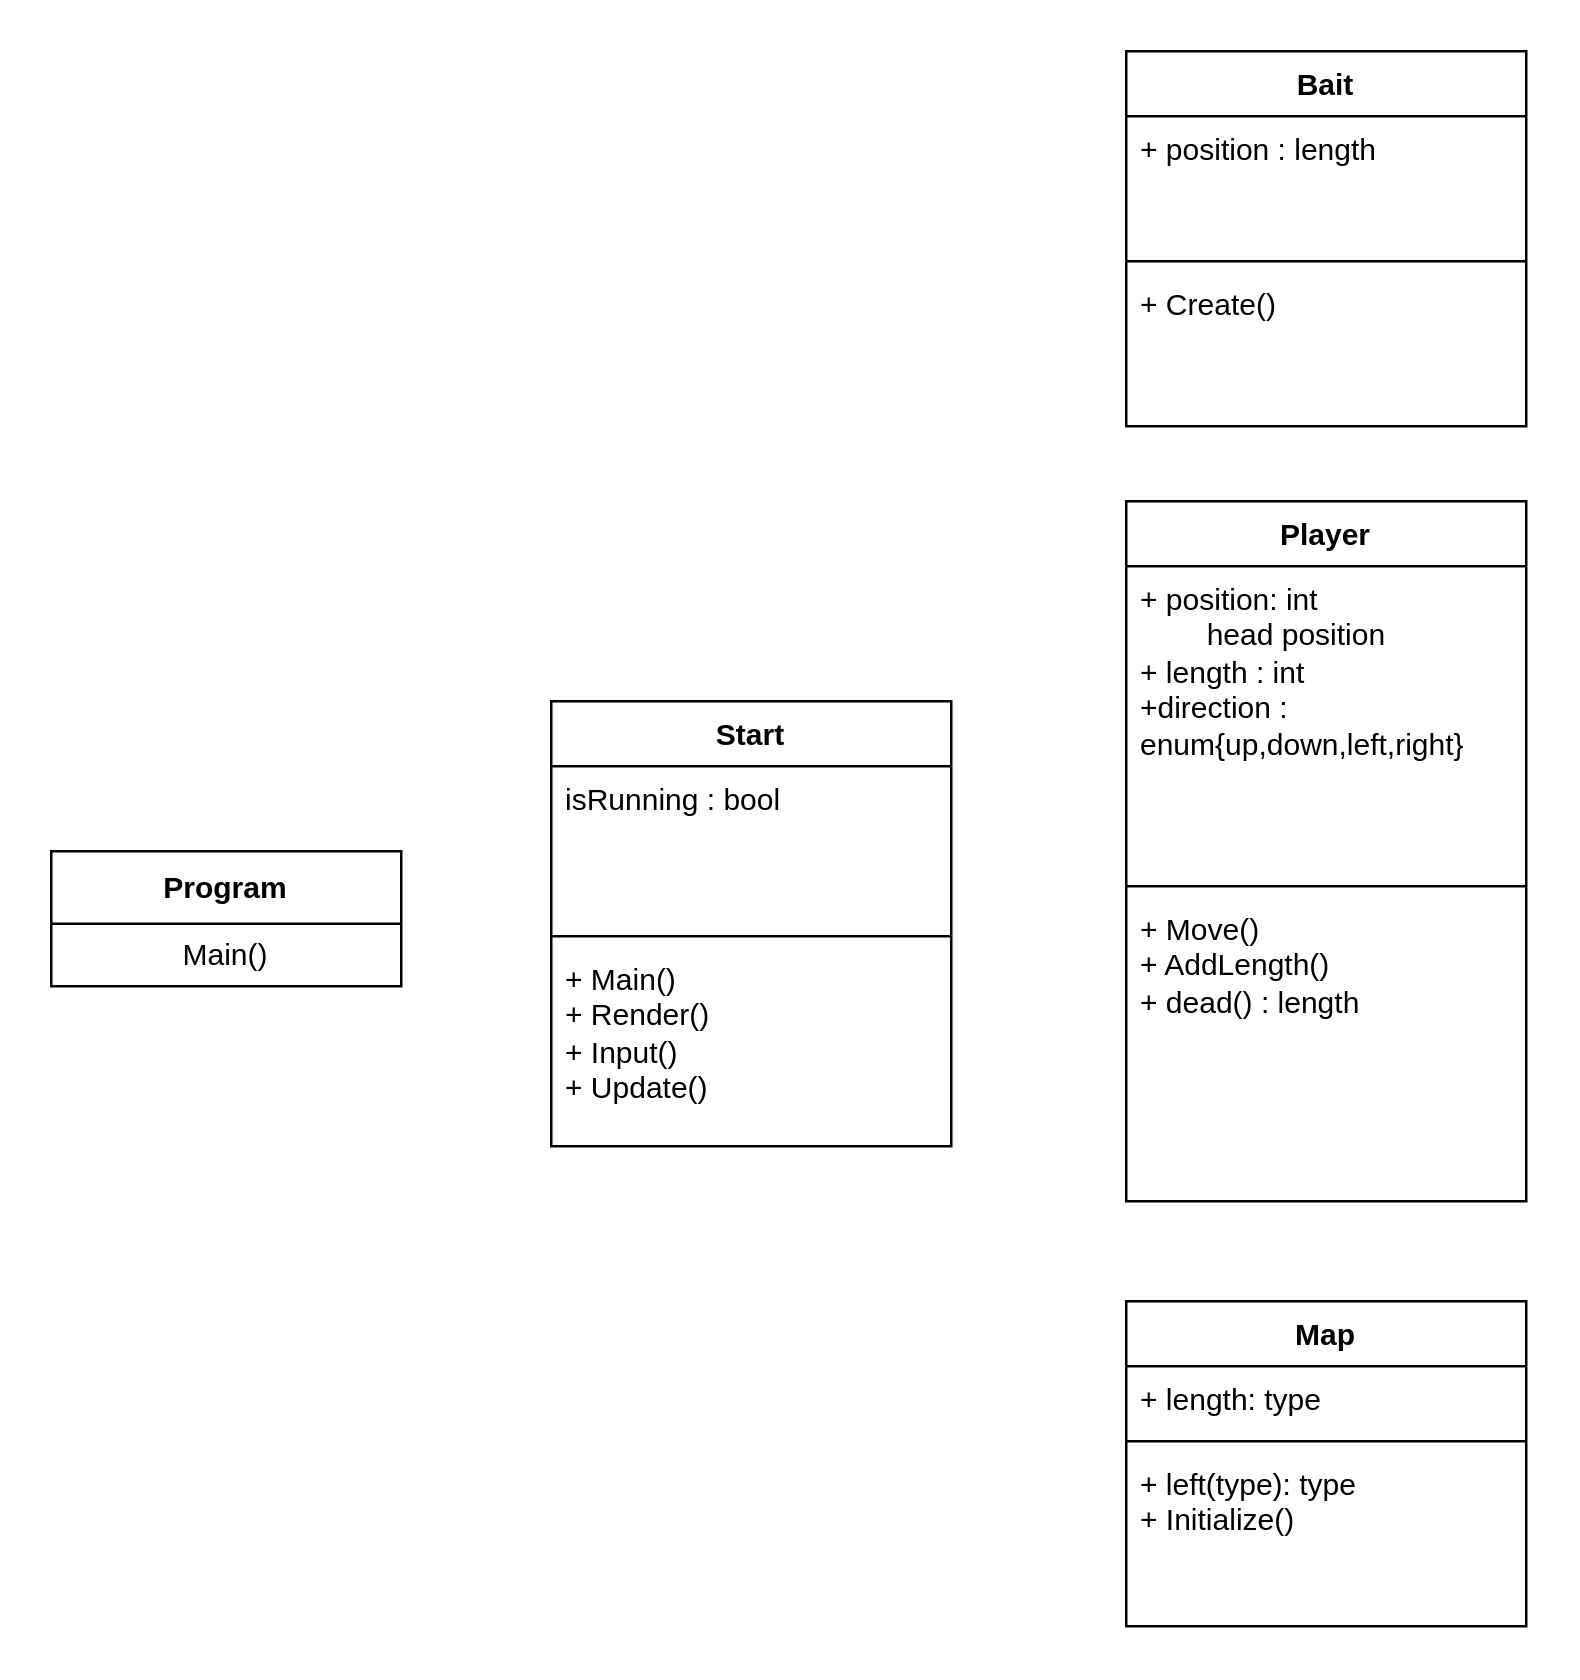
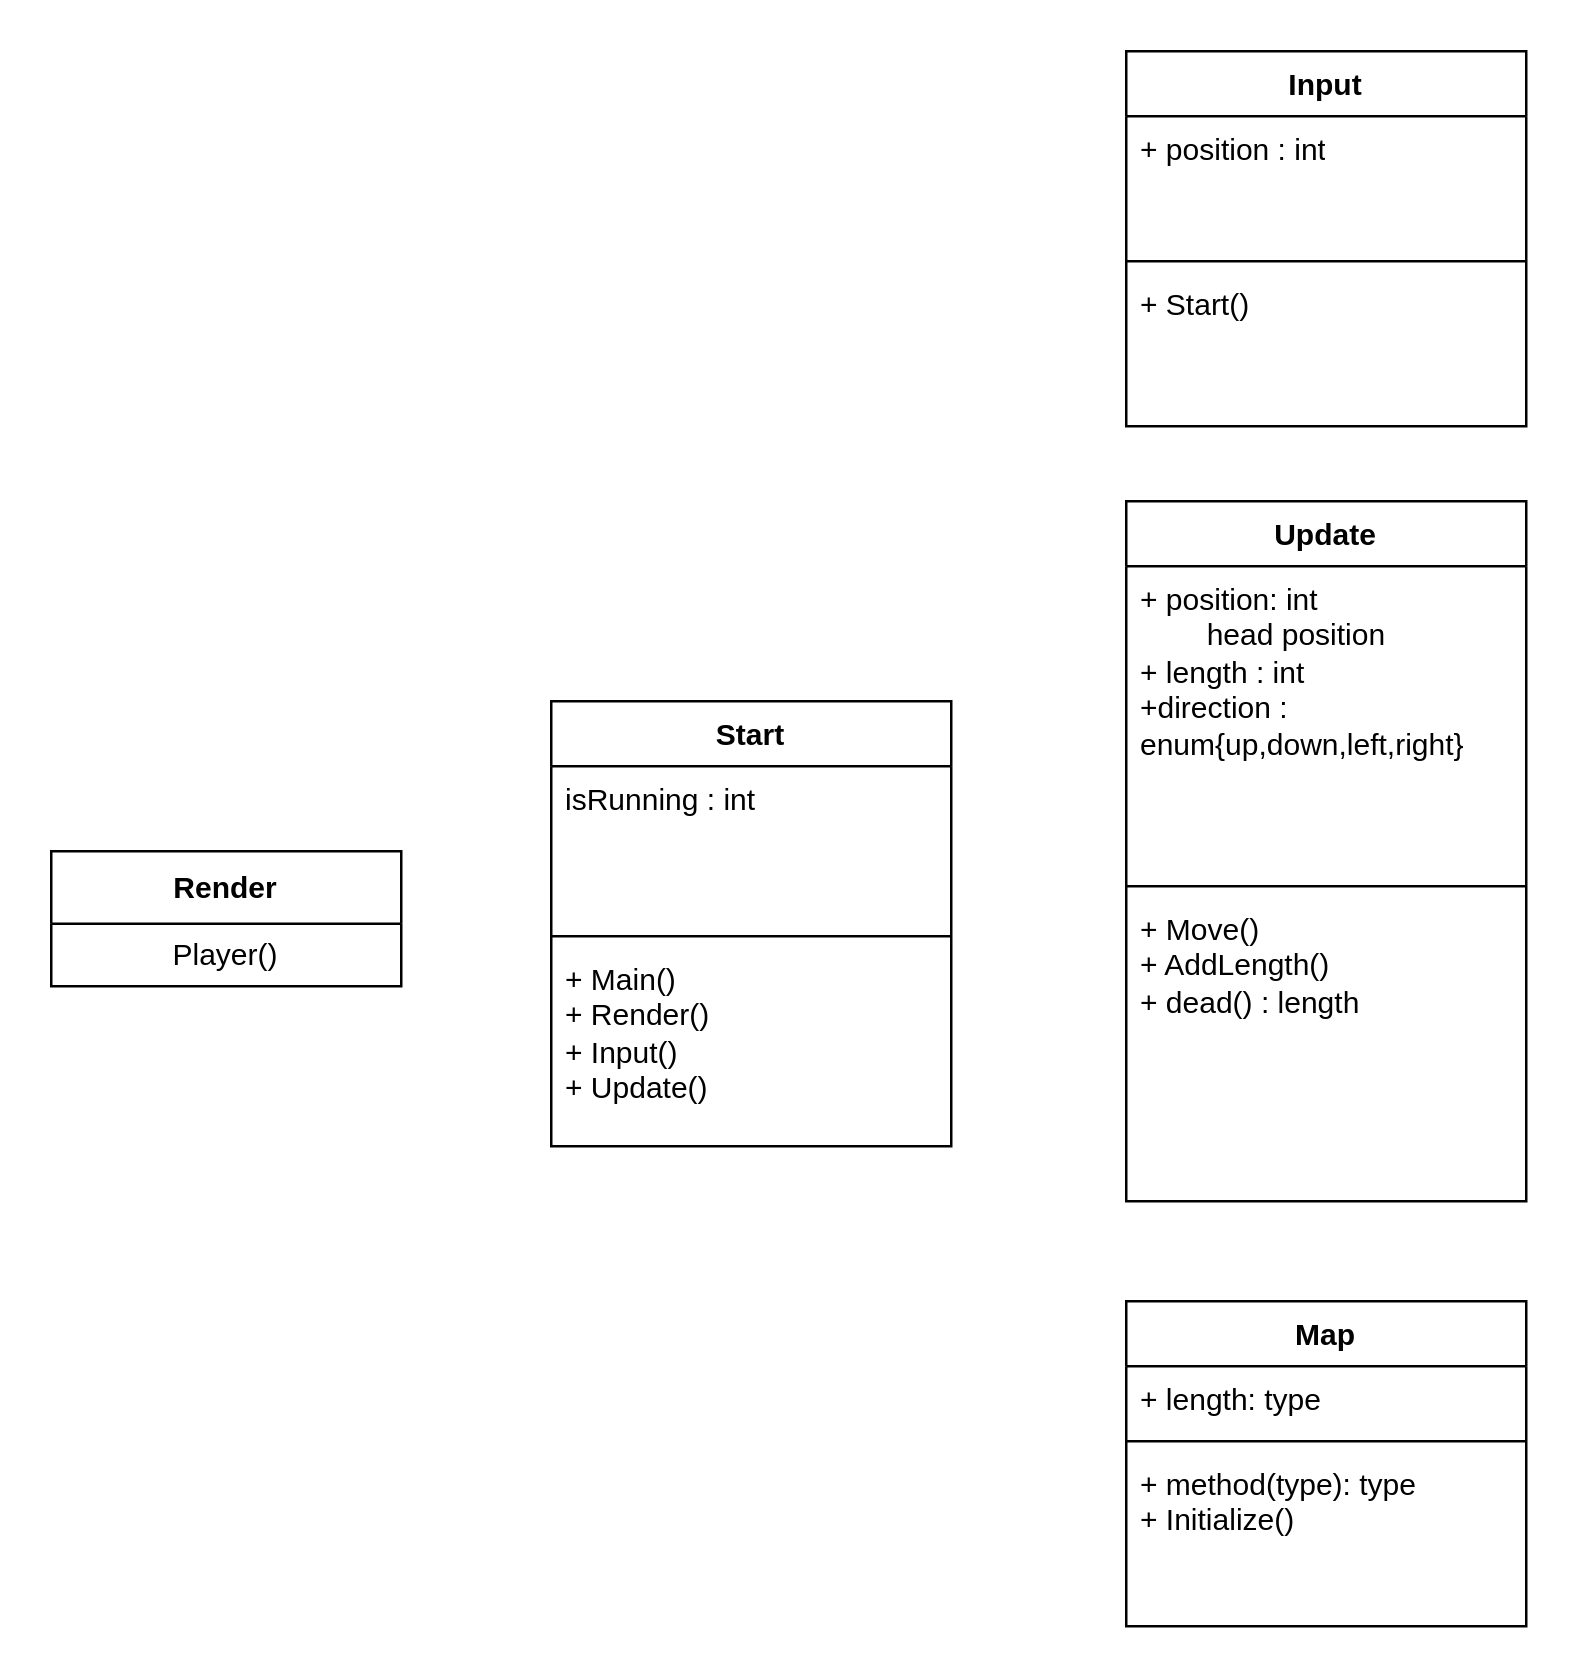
  <mxCell id="0" />
  <mxCell id="1" parent="0" />
- <mxCell id="2" value="Program" style="swimlane;fontStyle=1;align=center;verticalAlign=middle;childLayout=stackLayout;horizontal=1;startSize=29;horizontalStack=0;resizeParent=1;resizeParentMax=0;resizeLast=0;collapsible=0;marginBottom=0;html=1;whiteSpace=wrap;" vertex="1" parent="1"><mxGeometry x="20" y="340" width="140" height="54" as="geometry" /></mxCell>
- <mxCell id="3" value="Main()" style="text;html=1;strokeColor=none;fillColor=none;align=center;verticalAlign=middle;spacingLeft=4;spacingRight=4;overflow=hidden;rotatable=0;points=[[0,0.5],[1,0.5]];portConstraint=eastwest;whiteSpace=wrap;" vertex="1" parent="2"><mxGeometry y="29" width="140" height="25" as="geometry" /></mxCell>
- <mxCell id="4" value="Player" style="swimlane;fontStyle=1;align=center;verticalAlign=top;childLayout=stackLayout;horizontal=1;startSize=26;horizontalStack=0;resizeParent=1;resizeParentMax=0;resizeLast=0;collapsible=1;marginBottom=0;whiteSpace=wrap;html=1;" vertex="1" parent="1"><mxGeometry x="450" y="200" width="160" height="280" as="geometry" /></mxCell>
+ <mxCell id="2" value="Render" style="swimlane;fontStyle=1;align=center;verticalAlign=middle;childLayout=stackLayout;horizontal=1;startSize=29;horizontalStack=0;resizeParent=1;resizeParentMax=0;resizeLast=0;collapsible=0;marginBottom=0;html=1;whiteSpace=wrap;" vertex="1" parent="1"><mxGeometry x="20" y="340" width="140" height="54" as="geometry" /></mxCell>
+ <mxCell id="3" value="Player()" style="text;html=1;strokeColor=none;fillColor=none;align=center;verticalAlign=middle;spacingLeft=4;spacingRight=4;overflow=hidden;rotatable=0;points=[[0,0.5],[1,0.5]];portConstraint=eastwest;whiteSpace=wrap;" vertex="1" parent="2"><mxGeometry y="29" width="140" height="25" as="geometry" /></mxCell>
+ <mxCell id="4" value="Update" style="swimlane;fontStyle=1;align=center;verticalAlign=top;childLayout=stackLayout;horizontal=1;startSize=26;horizontalStack=0;resizeParent=1;resizeParentMax=0;resizeLast=0;collapsible=1;marginBottom=0;whiteSpace=wrap;html=1;" vertex="1" parent="1"><mxGeometry x="450" y="200" width="160" height="280" as="geometry" /></mxCell>
  <mxCell id="5" value="+ position: int&lt;div&gt;&lt;span style=&quot;white-space: pre;&quot;&gt;&#09;&lt;/span&gt;head position&lt;br&gt;&lt;div&gt;+ length : int&lt;/div&gt;&lt;div&gt;+direction : enum{up,down,left,right}&lt;/div&gt;&lt;div&gt;&lt;br&gt;&lt;div&gt;&lt;br&gt;&lt;/div&gt;&lt;/div&gt;&lt;/div&gt;" style="text;strokeColor=none;fillColor=none;align=left;verticalAlign=top;spacingLeft=4;spacingRight=4;overflow=hidden;rotatable=0;points=[[0,0.5],[1,0.5]];portConstraint=eastwest;whiteSpace=wrap;html=1;" vertex="1" parent="4"><mxGeometry y="26" width="160" height="124" as="geometry" /></mxCell>
  <mxCell id="6" value="" style="line;strokeWidth=1;fillColor=none;align=left;verticalAlign=middle;spacingTop=-1;spacingLeft=3;spacingRight=3;rotatable=0;labelPosition=right;points=[];portConstraint=eastwest;strokeColor=inherit;" vertex="1" parent="4"><mxGeometry y="150" width="160" height="8" as="geometry" /></mxCell>
  <mxCell id="7" value="&lt;div&gt;+ Move()&amp;nbsp;&lt;/div&gt;&lt;div&gt;+ AddLength()&amp;nbsp;&lt;/div&gt;&lt;div&gt;+ dead() : length&lt;/div&gt;&lt;div&gt;&lt;br&gt;&lt;/div&gt;&lt;div&gt;&lt;br&gt;&lt;/div&gt;" style="text;strokeColor=none;fillColor=none;align=left;verticalAlign=top;spacingLeft=4;spacingRight=4;overflow=hidden;rotatable=0;points=[[0,0.5],[1,0.5]];portConstraint=eastwest;whiteSpace=wrap;html=1;" vertex="1" parent="4"><mxGeometry y="158" width="160" height="122" as="geometry" /></mxCell>
- <mxCell id="8" value="Bait" style="swimlane;fontStyle=1;align=center;verticalAlign=top;childLayout=stackLayout;horizontal=1;startSize=26;horizontalStack=0;resizeParent=1;resizeParentMax=0;resizeLast=0;collapsible=1;marginBottom=0;whiteSpace=wrap;html=1;" vertex="1" parent="1"><mxGeometry x="450" y="20" width="160" height="150" as="geometry" /></mxCell>
- <mxCell id="9" value="+ position : length&lt;div&gt;&lt;br&gt;&lt;/div&gt;" style="text;strokeColor=none;fillColor=none;align=left;verticalAlign=top;spacingLeft=4;spacingRight=4;overflow=hidden;rotatable=0;points=[[0,0.5],[1,0.5]];portConstraint=eastwest;whiteSpace=wrap;html=1;" vertex="1" parent="8"><mxGeometry y="26" width="160" height="54" as="geometry" /></mxCell>
+ <mxCell id="8" value="Input" style="swimlane;fontStyle=1;align=center;verticalAlign=top;childLayout=stackLayout;horizontal=1;startSize=26;horizontalStack=0;resizeParent=1;resizeParentMax=0;resizeLast=0;collapsible=1;marginBottom=0;whiteSpace=wrap;html=1;" vertex="1" parent="1"><mxGeometry x="450" y="20" width="160" height="150" as="geometry" /></mxCell>
+ <mxCell id="9" value="+ position : int&lt;div&gt;&lt;br&gt;&lt;/div&gt;" style="text;strokeColor=none;fillColor=none;align=left;verticalAlign=top;spacingLeft=4;spacingRight=4;overflow=hidden;rotatable=0;points=[[0,0.5],[1,0.5]];portConstraint=eastwest;whiteSpace=wrap;html=1;" vertex="1" parent="8"><mxGeometry y="26" width="160" height="54" as="geometry" /></mxCell>
  <mxCell id="10" value="" style="line;strokeWidth=1;fillColor=none;align=left;verticalAlign=middle;spacingTop=-1;spacingLeft=3;spacingRight=3;rotatable=0;labelPosition=right;points=[];portConstraint=eastwest;strokeColor=inherit;" vertex="1" parent="8"><mxGeometry y="80" width="160" height="8" as="geometry" /></mxCell>
- <mxCell id="11" value="+ Create()" style="text;strokeColor=none;fillColor=none;align=left;verticalAlign=top;spacingLeft=4;spacingRight=4;overflow=hidden;rotatable=0;points=[[0,0.5],[1,0.5]];portConstraint=eastwest;whiteSpace=wrap;html=1;" vertex="1" parent="8"><mxGeometry y="88" width="160" height="62" as="geometry" /></mxCell>
+ <mxCell id="11" value="+ Start()" style="text;strokeColor=none;fillColor=none;align=left;verticalAlign=top;spacingLeft=4;spacingRight=4;overflow=hidden;rotatable=0;points=[[0,0.5],[1,0.5]];portConstraint=eastwest;whiteSpace=wrap;html=1;" vertex="1" parent="8"><mxGeometry y="88" width="160" height="62" as="geometry" /></mxCell>
  <mxCell id="12" value="Map" style="swimlane;fontStyle=1;align=center;verticalAlign=top;childLayout=stackLayout;horizontal=1;startSize=26;horizontalStack=0;resizeParent=1;resizeParentMax=0;resizeLast=0;collapsible=1;marginBottom=0;whiteSpace=wrap;html=1;" vertex="1" parent="1"><mxGeometry x="450" y="520" width="160" height="130" as="geometry" /></mxCell>
  <mxCell id="13" value="+ length: type" style="text;strokeColor=none;fillColor=none;align=left;verticalAlign=top;spacingLeft=4;spacingRight=4;overflow=hidden;rotatable=0;points=[[0,0.5],[1,0.5]];portConstraint=eastwest;whiteSpace=wrap;html=1;" vertex="1" parent="12"><mxGeometry y="26" width="160" height="26" as="geometry" /></mxCell>
  <mxCell id="14" value="" style="line;strokeWidth=1;fillColor=none;align=left;verticalAlign=middle;spacingTop=-1;spacingLeft=3;spacingRight=3;rotatable=0;labelPosition=right;points=[];portConstraint=eastwest;strokeColor=inherit;" vertex="1" parent="12"><mxGeometry y="52" width="160" height="8" as="geometry" /></mxCell>
- <mxCell id="15" value="+ left(type): type&lt;div&gt;+ Initialize()&lt;br&gt;&lt;div&gt;&lt;br&gt;&lt;/div&gt;&lt;/div&gt;" style="text;strokeColor=none;fillColor=none;align=left;verticalAlign=top;spacingLeft=4;spacingRight=4;overflow=hidden;rotatable=0;points=[[0,0.5],[1,0.5]];portConstraint=eastwest;whiteSpace=wrap;html=1;" vertex="1" parent="12"><mxGeometry y="60" width="160" height="70" as="geometry" /></mxCell>
+ <mxCell id="15" value="+ method(type): type&lt;div&gt;+ Initialize()&lt;br&gt;&lt;div&gt;&lt;br&gt;&lt;/div&gt;&lt;/div&gt;" style="text;strokeColor=none;fillColor=none;align=left;verticalAlign=top;spacingLeft=4;spacingRight=4;overflow=hidden;rotatable=0;points=[[0,0.5],[1,0.5]];portConstraint=eastwest;whiteSpace=wrap;html=1;" vertex="1" parent="12"><mxGeometry y="60" width="160" height="70" as="geometry" /></mxCell>
  <mxCell id="16" value="Start" style="swimlane;fontStyle=1;align=center;verticalAlign=top;childLayout=stackLayout;horizontal=1;startSize=26;horizontalStack=0;resizeParent=1;resizeParentMax=0;resizeLast=0;collapsible=1;marginBottom=0;whiteSpace=wrap;html=1;" vertex="1" parent="1"><mxGeometry x="220" y="280" width="160" height="178" as="geometry" /></mxCell>
- <mxCell id="17" value="isRunning : bool" style="text;strokeColor=none;fillColor=none;align=left;verticalAlign=top;spacingLeft=4;spacingRight=4;overflow=hidden;rotatable=0;points=[[0,0.5],[1,0.5]];portConstraint=eastwest;whiteSpace=wrap;html=1;" vertex="1" parent="16"><mxGeometry y="26" width="160" height="64" as="geometry" /></mxCell>
+ <mxCell id="17" value="isRunning : int" style="text;strokeColor=none;fillColor=none;align=left;verticalAlign=top;spacingLeft=4;spacingRight=4;overflow=hidden;rotatable=0;points=[[0,0.5],[1,0.5]];portConstraint=eastwest;whiteSpace=wrap;html=1;" vertex="1" parent="16"><mxGeometry y="26" width="160" height="64" as="geometry" /></mxCell>
  <mxCell id="18" value="" style="line;strokeWidth=1;fillColor=none;align=left;verticalAlign=middle;spacingTop=-1;spacingLeft=3;spacingRight=3;rotatable=0;labelPosition=right;points=[];portConstraint=eastwest;strokeColor=inherit;" vertex="1" parent="16"><mxGeometry y="90" width="160" height="8" as="geometry" /></mxCell>
  <mxCell id="19" value="+ Main()&lt;div&gt;+ Render()&lt;/div&gt;&lt;div&gt;+ Input()&lt;/div&gt;&lt;div&gt;+ Update()&lt;/div&gt;" style="text;strokeColor=none;fillColor=none;align=left;verticalAlign=top;spacingLeft=4;spacingRight=4;overflow=hidden;rotatable=0;points=[[0,0.5],[1,0.5]];portConstraint=eastwest;whiteSpace=wrap;html=1;" vertex="1" parent="16"><mxGeometry y="98" width="160" height="80" as="geometry" /></mxCell>
